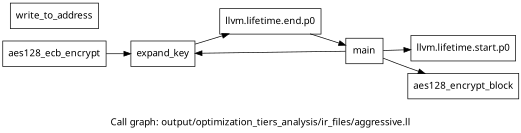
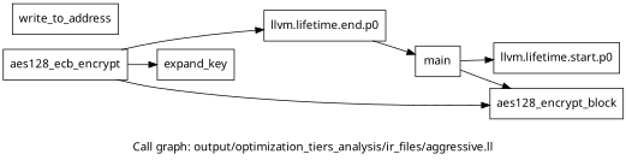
  digraph {
    fontname="Noto Sans"
    label="Call graph: output/optimization_tiers_analysis/ir_files/aggressive.ll"
    rankdir=LR
    node [fontname="Noto Sans" shape=record]
    edge [fontname="Noto Sans"]
    n1 [label="{expand_key}"]
    n2 [label="{llvm.lifetime.start.p0}"]
    n3 [label="{llvm.lifetime.end.p0}"]
    n4 [label="{main}"]
    n5 [label="{aes128_encrypt_block}"]
    n6 [label="{aes128_ecb_encrypt}"]
    n7 [label="{write_to_address}"]
    n3 -> n4
-   n4 -> n1
    n4 -> n2
    n4 -> n5
    n6 -> n1
-   n1 -> n3
+   n6 -> n3
+   n6 -> n5
  }
